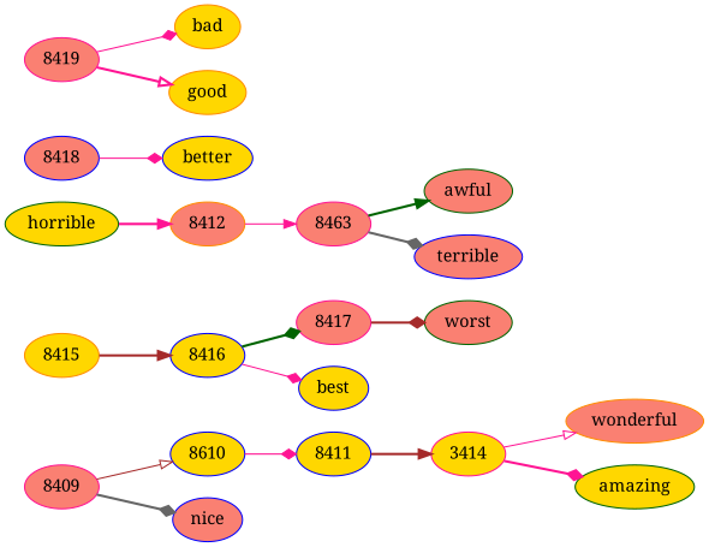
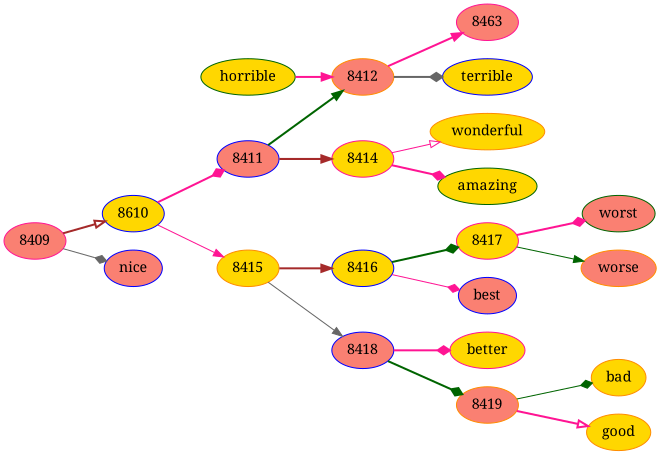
  strict digraph {
    fontname="Noto Serif"
    rankdir=LR
    node [color=blue fillcolor=salmon fontname="Noto Serif" style=filled]
    edge [arrowhead=diamond color=deeppink fontname="Noto Serif" style=bold]
    8409 [color=deeppink]
    n2 [fillcolor=gold label=8610]
    nice
-   8411 [fillcolor=gold]
+   8411
    8415 [color=darkorange fillcolor=gold]
    8412 [color=darkorange]
-   8414 [color=deeppink fillcolor=gold label=3414]
+   8414 [color=deeppink fillcolor=gold]
    8416 [fillcolor=gold]
    8418
    n10 [color=deeppink label=8463]
-   wonderful [color=darkorange]
+   wonderful [color=darkorange fillcolor=gold]
    amazing [color=darkgreen fillcolor=gold]
    horrible [color=darkgreen fillcolor=gold]
-   awful [color=darkgreen]
-   terrible
-   8417 [color=deeppink]
-   best [fillcolor=gold]
-   better [fillcolor=gold]
-   8419 [color=deeppink]
+   terrible [fillcolor=gold]
+   8417 [color=deeppink fillcolor=gold]
+   best
+   better [color=deeppink fillcolor=gold]
+   8419 [color=darkorange]
    worst [color=darkgreen]
+   worse [color=darkorange]
    bad [color=darkorange fillcolor=gold]
    good [color=darkorange fillcolor=gold]
-   8409 -> n2 [arrowhead=onormal color=brown style=solid]
-   8409 -> nice [color=gray40]
-   n2 -> 8411 [style=solid]
+   8409 -> n2 [arrowhead=onormal color=brown]
+   8409 -> nice [color=gray40 style=solid]
+   n2 -> 8411
+   n2 -> 8415 [arrowhead=normal style=solid]
+   8411 -> 8412 [arrowhead=normal color=darkgreen]
    8411 -> 8414 [arrowhead=normal color=brown]
    8415 -> 8416 [arrowhead=normal color=brown]
-   8412 -> n10 [arrowhead=normal style=solid]
+   8415 -> 8418 [arrowhead=normal color=gray40 style=solid]
+   8412 -> n10 [arrowhead=normal]
    8414 -> wonderful [arrowhead=onormal style=solid]
    8414 -> amazing
    8416 -> 8417 [color=darkgreen]
    8416 -> best [style=solid]
-   8418 -> better [style=solid]
-   n10 -> awful [arrowhead=normal color=darkgreen]
-   n10 -> terrible [color=gray40]
+   8418 -> better
+   8418 -> 8419 [color=darkgreen]
+   8412 -> terrible [color=gray40]
    horrible -> 8412 [arrowhead=normal]
-   8417 -> worst [color=brown]
-   8419 -> bad [style=solid]
+   8417 -> worst
+   8417 -> worse [arrowhead=normal color=darkgreen style=solid]
+   8419 -> bad [color=darkgreen style=solid]
    8419 -> good [arrowhead=onormal]
  }
